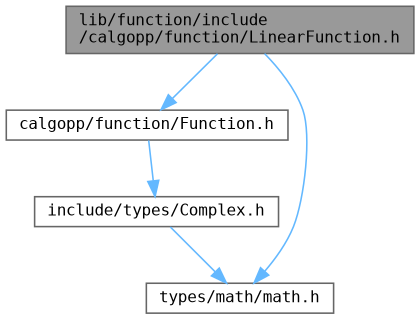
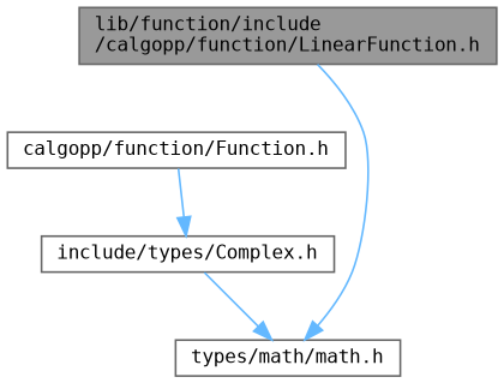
  digraph {
    fontname="DejaVu Sans Mono"
    node [color=grey40 fillcolor=white fontname="DejaVu Sans Mono" fontsize=10 shape=box style=filled]
    edge [color=steelblue1 fontname="DejaVu Sans Mono" fontsize=10 labelfontname=Helvetica labelfontsize=10 style=solid]
    n1 [color=gray40 fillcolor=grey60 fontcolor=black height=0.2 label="lib/function/include\l/calgopp/function/LinearFunction.h" width=0.4]
    n2 [height=0.2 label="calgopp/function/Function.h" width=0.4]
    n3 [height=0.2 label="types/math/math.h" width=0.4]
    n4 [height=0.2 label="include/types/Complex.h" width=0.4]
-   n1 -> n2
    n1 -> n3
    n2 -> n4
    n4 -> n3
  }
